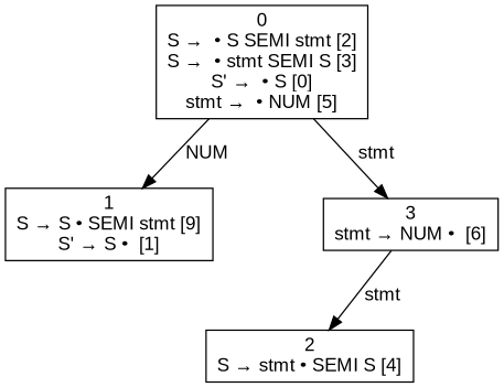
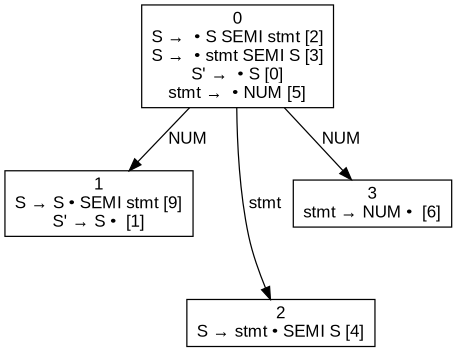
  digraph {
    fontname="Liberation Sans"
    node [fontname="Liberation Sans" shape=box]
    edge [fontname="Liberation Sans"]
    n1 [label=<0<br />S →  • S SEMI stmt [2]<br />S →  • stmt SEMI S [3]<br />S' →  • S [0]<br />stmt →  • NUM [5]>]
    n2 [label=<1<br />S → S • SEMI stmt [9]<br />S' → S •  [1]>]
    n3 [label=<2<br />S → stmt • SEMI S [4]>]
    n4 [label=<3<br />stmt → NUM •  [6]>]
    n1 -> n2 [label=NUM]
-   n4 -> n3 [label=stmt]
-   n1 -> n4 [label=stmt]
+   n1 -> n3 [label=stmt]
+   n1 -> n4 [label=NUM]
  }
